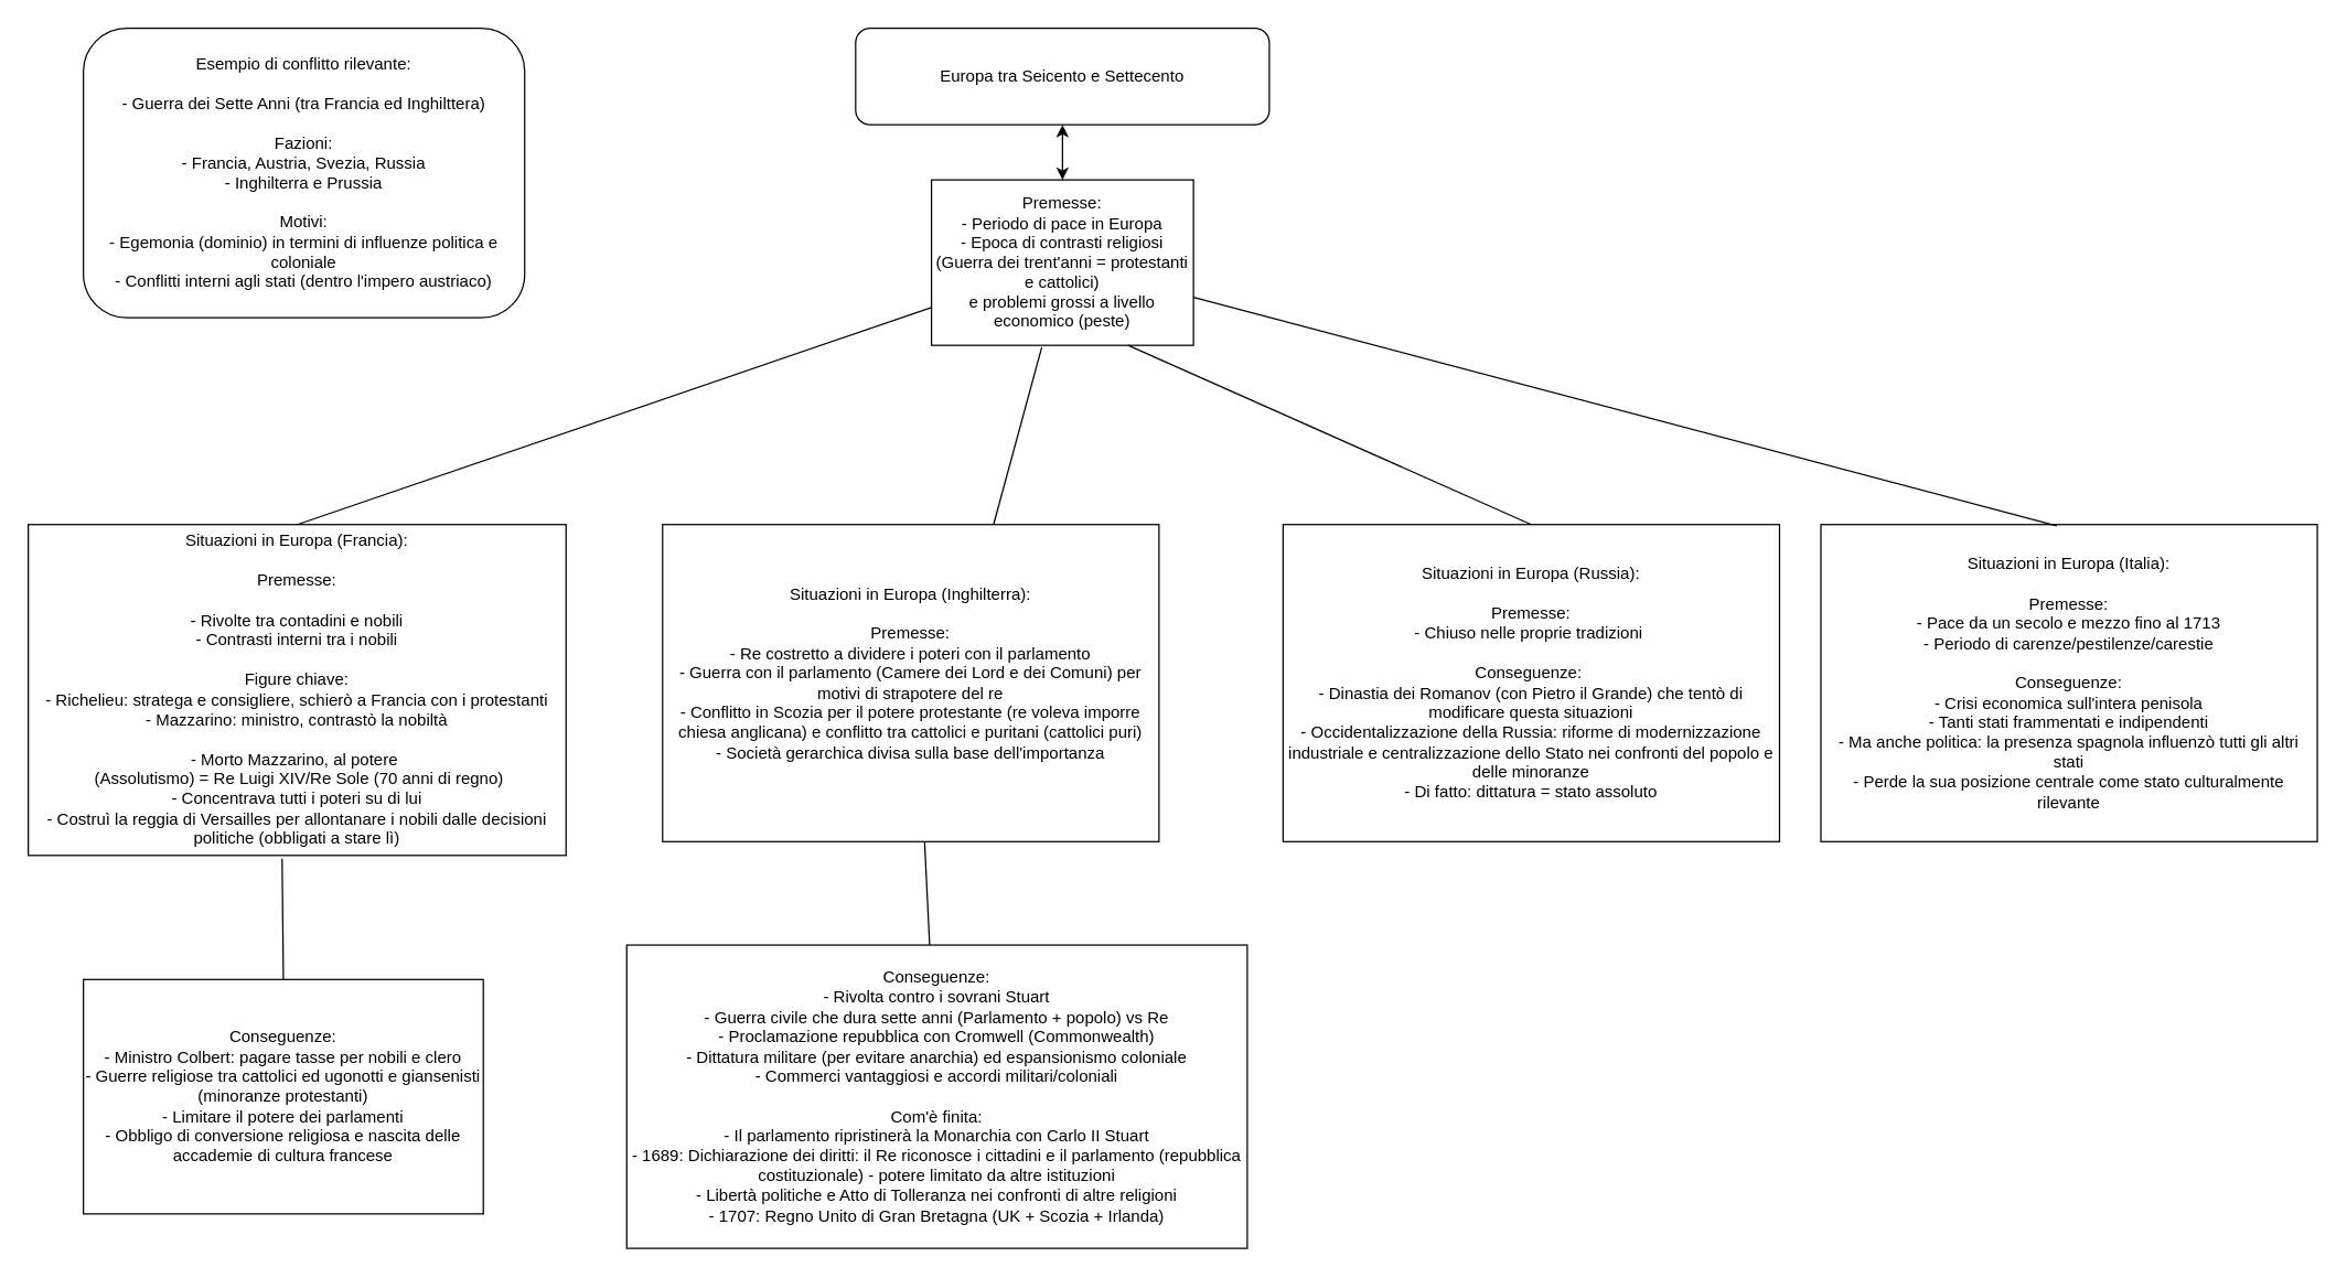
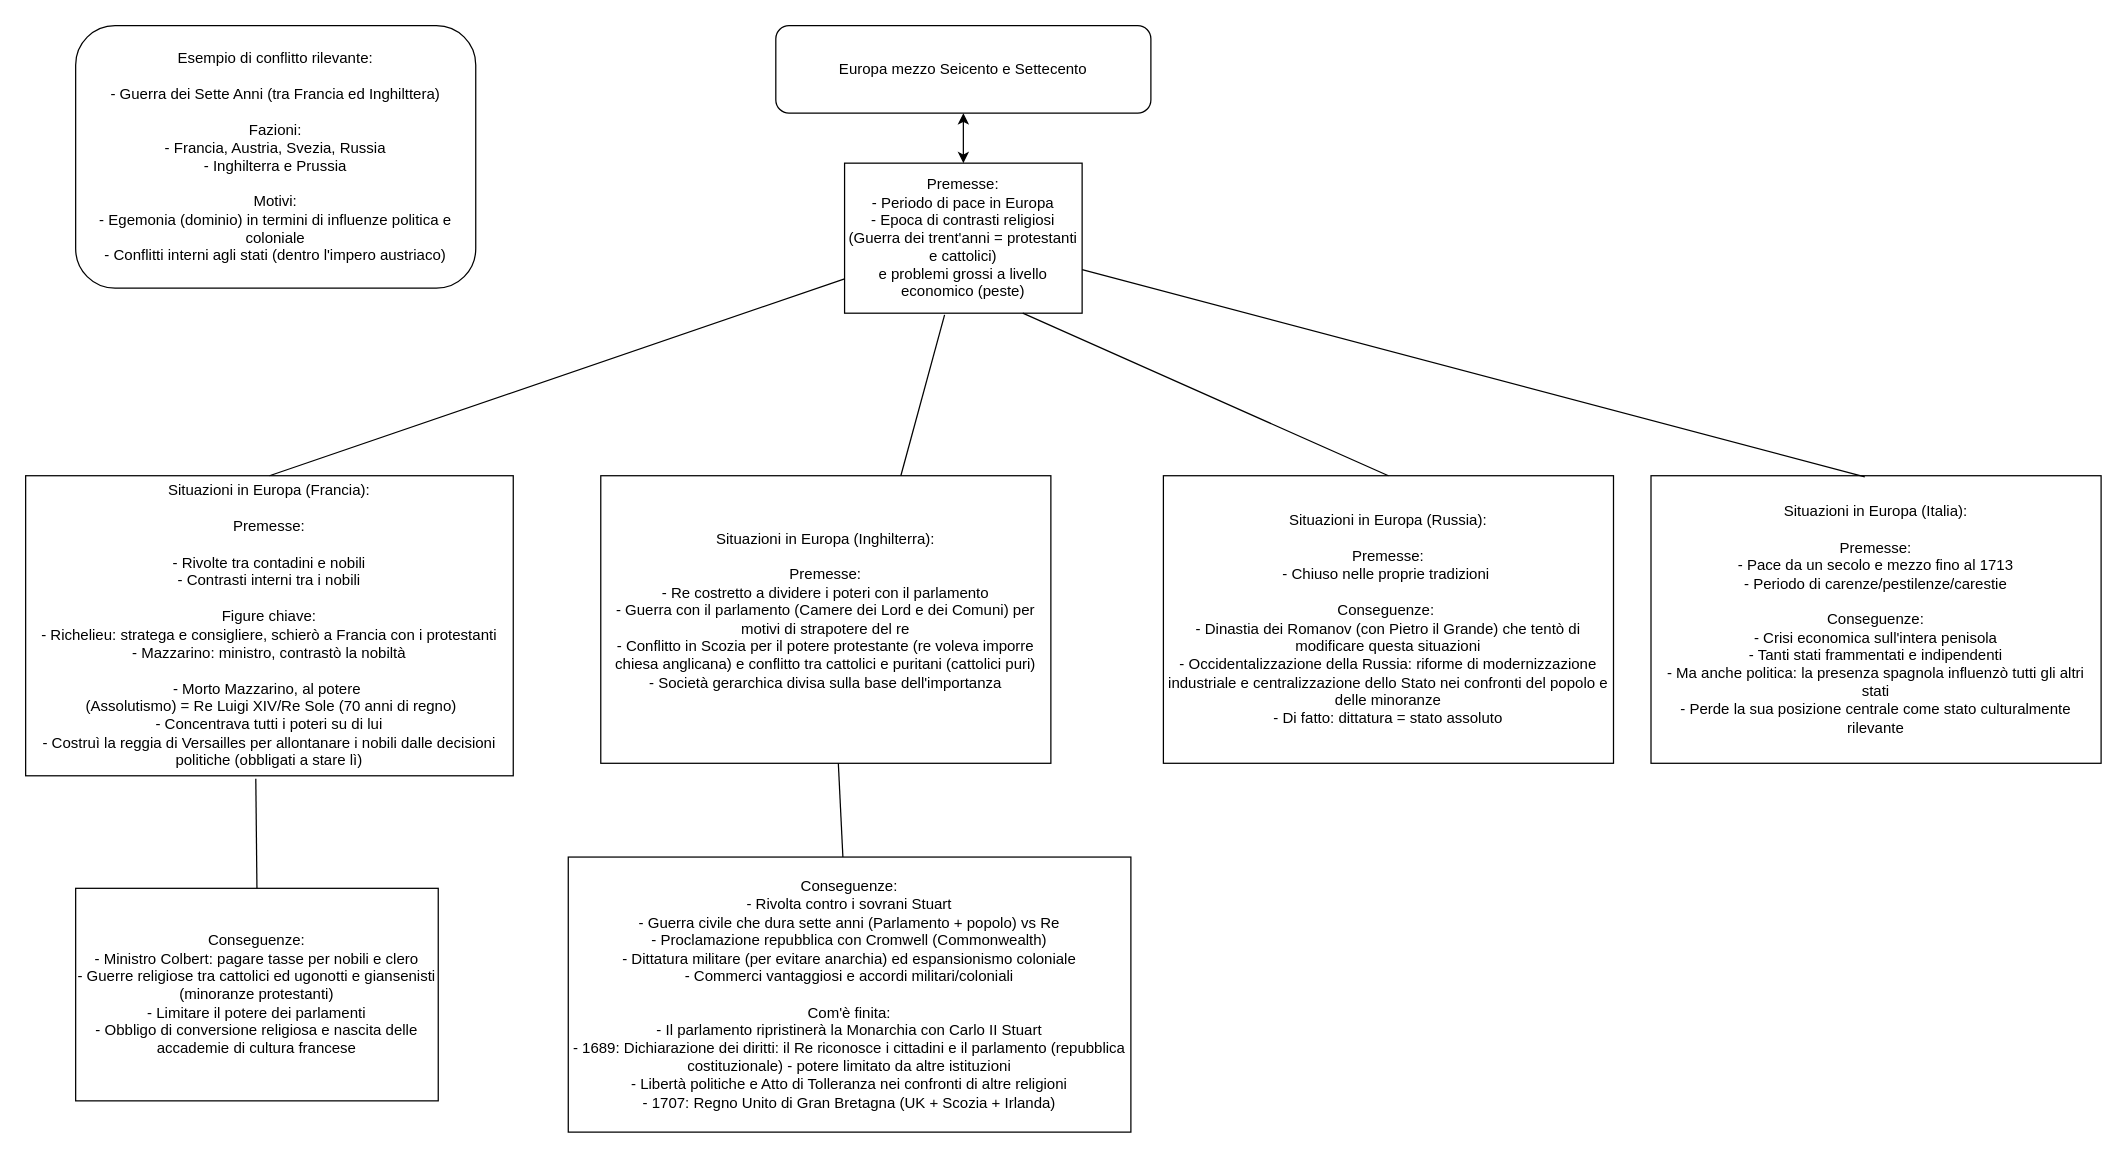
  <mxCell id="0" />
  <mxCell id="1" parent="0" />
- <mxCell id="2" value="&lt;font style=&quot;font-size: 12px;&quot;&gt;Europa tra Seicento e Settecento&lt;/font&gt;" style="rounded=1;whiteSpace=wrap;html=1;" vertex="1" parent="1"><mxGeometry x="620" y="20" width="300" height="70" as="geometry" /></mxCell>
+ <mxCell id="2" value="&lt;font style=&quot;font-size: 12px;&quot;&gt;Europa mezzo Seicento e Settecento&lt;/font&gt;" style="rounded=1;whiteSpace=wrap;html=1;" vertex="1" parent="1"><mxGeometry x="620" y="20" width="300" height="70" as="geometry" /></mxCell>
  <mxCell id="3" value="Premesse:&lt;br&gt;- Periodo di pace in Europa&lt;br&gt;- Epoca di contrasti religiosi (Guerra dei trent'anni = protestanti e cattolici)&lt;br&gt;e problemi grossi a livello economico (peste)" style="rounded=0;whiteSpace=wrap;html=1;" vertex="1" parent="1"><mxGeometry x="675" y="130" width="190" height="120" as="geometry" /></mxCell>
  <mxCell id="4" value="Situazioni in Europa (Francia):&lt;br&gt;&lt;br&gt;Premesse:&lt;br&gt;&lt;br&gt;- Rivolte tra contadini e nobili&lt;br&gt;- Contrasti interni tra i nobili&lt;br&gt;&lt;br&gt;Figure chiave:&lt;br&gt;- Richelieu: stratega e consigliere, schierò a Francia con i protestanti&lt;br&gt;- Mazzarino: ministro, contrastò la nobiltà&lt;br&gt;&lt;br&gt;- Morto Mazzarino, al potere&amp;nbsp;&lt;br&gt;&amp;nbsp;(Assolutismo) = Re Luigi XIV/Re Sole (70 anni di regno)&lt;br style=&quot;border-color: var(--border-color);&quot;&gt;- Concentrava tutti i poteri su di lui&lt;br&gt;- Costruì la reggia di Versailles per allontanare i nobili dalle decisioni politiche (obbligati a stare lì)" style="rounded=0;whiteSpace=wrap;html=1;" vertex="1" parent="1"><mxGeometry x="20" y="380" width="390" height="240" as="geometry" /></mxCell>
  <mxCell id="5" value="" style="endArrow=classic;startArrow=classic;html=1;rounded=0;exitX=0.5;exitY=0;exitDx=0;exitDy=0;" edge="1" parent="1" source="3" target="2"><mxGeometry width="50" height="50" relative="1" as="geometry"><mxPoint x="746.25" y="250" as="sourcePoint" /><mxPoint x="796.25" y="200" as="targetPoint" /></mxGeometry></mxCell>
  <mxCell id="6" value="" style="endArrow=none;html=1;rounded=0;exitX=0.5;exitY=0;exitDx=0;exitDy=0;" edge="1" parent="1" source="4" target="3"><mxGeometry width="50" height="50" relative="1" as="geometry"><mxPoint x="430" y="530" as="sourcePoint" /><mxPoint x="480" y="480" as="targetPoint" /></mxGeometry></mxCell>
  <mxCell id="7" value="Situazioni in Europa (Inghilterra):&lt;br&gt;&lt;br&gt;Premesse:&lt;br&gt;- Re costretto a dividere i poteri con il parlamento&lt;br&gt;- Guerra con il parlamento (Camere dei Lord e dei Comuni) per motivi di strapotere del re&lt;br&gt;- Conflitto in Scozia per il potere protestante (re voleva imporre chiesa anglicana) e conflitto tra cattolici e puritani (cattolici puri)&lt;br&gt;- Società gerarchica divisa sulla base dell'importanza&lt;br&gt;&lt;br&gt;" style="rounded=0;whiteSpace=wrap;html=1;" vertex="1" parent="1"><mxGeometry x="480" y="380" width="360" height="230" as="geometry" /></mxCell>
  <mxCell id="8" value="Conseguenze:&lt;br&gt;- Ministro Colbert: pagare tasse per nobili e clero&lt;br&gt;- Guerre religiose tra cattolici ed ugonotti e giansenisti (minoranze protestanti)&lt;br&gt;- Limitare il potere dei parlamenti&lt;br&gt;- Obbligo di conversione religiosa e nascita delle accademie di cultura francese" style="rounded=0;whiteSpace=wrap;html=1;" vertex="1" parent="1"><mxGeometry x="60" y="710" width="290" height="170" as="geometry" /></mxCell>
  <mxCell id="9" value="" style="endArrow=none;html=1;rounded=0;exitX=0.5;exitY=0;exitDx=0;exitDy=0;entryX=0.472;entryY=1.01;entryDx=0;entryDy=0;entryPerimeter=0;" edge="1" parent="1" source="8" target="4"><mxGeometry width="50" height="50" relative="1" as="geometry"><mxPoint x="430" y="590" as="sourcePoint" /><mxPoint x="480" y="540" as="targetPoint" /></mxGeometry></mxCell>
  <mxCell id="10" value="Conseguenze:&lt;br style=&quot;border-color: var(--border-color);&quot;&gt;- Rivolta contro i sovrani Stuart&lt;br style=&quot;border-color: var(--border-color);&quot;&gt;- Guerra civile che dura sette anni (Parlamento + popolo) vs Re&lt;br style=&quot;border-color: var(--border-color);&quot;&gt;- Proclamazione repubblica con Cromwell (Commonwealth)&lt;br style=&quot;border-color: var(--border-color);&quot;&gt;- Dittatura militare (per evitare anarchia) ed espansionismo coloniale&lt;br style=&quot;border-color: var(--border-color);&quot;&gt;- Commerci vantaggiosi e accordi militari/coloniali&lt;br style=&quot;border-color: var(--border-color);&quot;&gt;&lt;br style=&quot;border-color: var(--border-color);&quot;&gt;Com'è finita:&lt;br style=&quot;border-color: var(--border-color);&quot;&gt;- Il parlamento ripristinerà la Monarchia con Carlo II Stuart&lt;br style=&quot;border-color: var(--border-color);&quot;&gt;- 1689: Dichiarazione dei diritti: il Re riconosce i cittadini e il parlamento (repubblica costituzionale) - potere limitato da altre istituzioni&lt;br style=&quot;border-color: var(--border-color);&quot;&gt;- Libertà politiche e Atto di Tolleranza nei confronti di altre religioni&lt;br style=&quot;border-color: var(--border-color);&quot;&gt;- 1707: Regno Unito di Gran Bretagna (UK + Scozia + Irlanda)" style="rounded=0;whiteSpace=wrap;html=1;" vertex="1" parent="1"><mxGeometry x="454" y="685" width="450" height="220" as="geometry" /></mxCell>
  <mxCell id="11" value="" style="endArrow=none;html=1;rounded=0;entryX=0.472;entryY=1.01;entryDx=0;entryDy=0;entryPerimeter=0;" edge="1" parent="1" source="10"><mxGeometry width="50" height="50" relative="1" as="geometry"><mxPoint x="670" y="670" as="sourcePoint" /><mxPoint x="670" y="610" as="targetPoint" /></mxGeometry></mxCell>
  <mxCell id="12" value="Situazioni in Europa (Russia):&lt;br&gt;&lt;br&gt;Premesse:&lt;br&gt;- Chiuso nelle proprie tradizioni&amp;nbsp;&lt;br&gt;&lt;br&gt;Conseguenze:&amp;nbsp;&lt;br&gt;- Dinastia dei Romanov (con Pietro il Grande) che tentò di modificare questa situazioni&lt;br&gt;- Occidentalizzazione della Russia: riforme di modernizzazione industriale e centralizzazione dello Stato nei confronti del popolo e delle minoranze&lt;br&gt;- Di fatto: dittatura = stato assoluto" style="rounded=0;whiteSpace=wrap;html=1;" vertex="1" parent="1"><mxGeometry x="930" y="380" width="360" height="230" as="geometry" /></mxCell>
  <mxCell id="13" value="Situazioni in Europa (Italia):&lt;br&gt;&lt;br&gt;Premesse:&lt;br&gt;- Pace da un secolo e mezzo fino al 1713&lt;br&gt;- Periodo di carenze/pestilenze/carestie&lt;br&gt;&lt;br&gt;Conseguenze:&lt;br&gt;- Crisi economica sull'intera penisola&lt;br&gt;- Tanti stati frammentati e indipendenti&lt;br&gt;- Ma anche politica: la presenza spagnola influenzò tutti gli altri stati&lt;br&gt;- Perde la sua posizione centrale come stato culturalmente rilevante" style="rounded=0;whiteSpace=wrap;html=1;" vertex="1" parent="1"><mxGeometry x="1320" y="380" width="360" height="230" as="geometry" /></mxCell>
  <mxCell id="14" value="" style="endArrow=none;html=1;rounded=0;entryX=0.421;entryY=1.011;entryDx=0;entryDy=0;entryPerimeter=0;" edge="1" parent="1" target="3"><mxGeometry width="50" height="50" relative="1" as="geometry"><mxPoint x="720" y="380" as="sourcePoint" /><mxPoint x="770" y="330" as="targetPoint" /></mxGeometry></mxCell>
  <mxCell id="15" value="" style="endArrow=none;html=1;rounded=0;entryX=0.75;entryY=1;entryDx=0;entryDy=0;exitX=0.5;exitY=0;exitDx=0;exitDy=0;" edge="1" parent="1" source="12" target="3"><mxGeometry width="50" height="50" relative="1" as="geometry"><mxPoint x="730" y="390" as="sourcePoint" /><mxPoint x="765" y="261" as="targetPoint" /></mxGeometry></mxCell>
  <mxCell id="16" value="" style="endArrow=none;html=1;rounded=0;exitX=0.475;exitY=0.004;exitDx=0;exitDy=0;exitPerimeter=0;" edge="1" parent="1" source="13" target="3"><mxGeometry width="50" height="50" relative="1" as="geometry"><mxPoint x="1120" y="390" as="sourcePoint" /><mxPoint x="828" y="260" as="targetPoint" /></mxGeometry></mxCell>
  <mxCell id="17" value="Esempio di conflitto rilevante:&lt;br&gt;&lt;br&gt;- Guerra dei Sette Anni (tra Francia ed Inghilttera)&lt;br&gt;&lt;br&gt;Fazioni:&lt;br&gt;- Francia, Austria, Svezia, Russia&lt;br&gt;- Inghilterra e Prussia&lt;br&gt;&lt;br&gt;Motivi:&lt;br&gt;- Egemonia (dominio) in termini di influenze politica e coloniale&lt;br&gt;- Conflitti interni agli stati (dentro l'impero austriaco)" style="rounded=1;whiteSpace=wrap;html=1;" vertex="1" parent="1"><mxGeometry x="60" y="20" width="320" height="210" as="geometry" /></mxCell>
